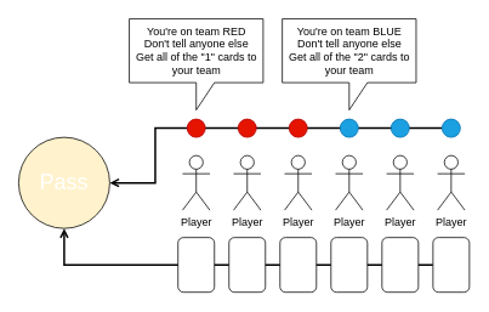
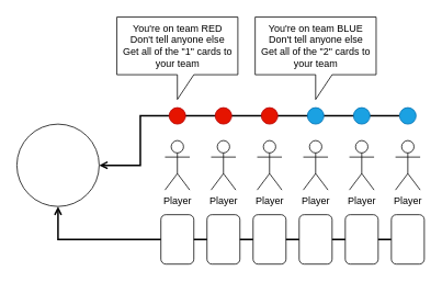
  <mxCell id="0" />
  <mxCell id="1" parent="0" />
  <mxCell id="2" value="Player" style="shape=umlActor;verticalLabelPosition=bottom;verticalAlign=top;html=1;outlineConnect=0;" vertex="1" parent="1"><mxGeometry x="200" y="170" width="30" height="60" as="geometry" /></mxCell>
  <mxCell id="3" value="Player" style="shape=umlActor;verticalLabelPosition=bottom;verticalAlign=top;html=1;outlineConnect=0;" vertex="1" parent="1"><mxGeometry x="256" y="170" width="30" height="60" as="geometry" /></mxCell>
  <mxCell id="4" value="Player" style="shape=umlActor;verticalLabelPosition=bottom;verticalAlign=top;html=1;outlineConnect=0;" vertex="1" parent="1"><mxGeometry x="312" y="170" width="30" height="60" as="geometry" /></mxCell>
  <mxCell id="5" value="Player" style="shape=umlActor;verticalLabelPosition=bottom;verticalAlign=top;html=1;outlineConnect=0;" vertex="1" parent="1"><mxGeometry x="368" y="170" width="30" height="60" as="geometry" /></mxCell>
  <mxCell id="6" value="Player" style="shape=umlActor;verticalLabelPosition=bottom;verticalAlign=top;html=1;outlineConnect=0;" vertex="1" parent="1"><mxGeometry x="424" y="170" width="30" height="60" as="geometry" /></mxCell>
  <mxCell id="7" value="Player" style="shape=umlActor;verticalLabelPosition=bottom;verticalAlign=top;html=1;outlineConnect=0;" vertex="1" parent="1"><mxGeometry x="480" y="170" width="30" height="60" as="geometry" /></mxCell>
  <mxCell id="8" style="edgeStyle=orthogonalEdgeStyle;rounded=0;orthogonalLoop=1;jettySize=auto;html=1;fontSize=24;fontColor=#FFFFFF;endArrow=open;endFill=0;strokeWidth=2;exitX=0;exitY=0.5;exitDx=0;exitDy=0;" edge="1" parent="1" source="14" target="24"><mxGeometry relative="1" as="geometry"><Array as="points"><mxPoint x="170" y="140" /><mxPoint x="170" y="200" /></Array></mxGeometry></mxCell>
  <mxCell id="9" value="" style="ellipse;whiteSpace=wrap;html=1;aspect=fixed;fillColor=#e51400;fontColor=#ffffff;strokeColor=#B20000;" vertex="1" parent="1"><mxGeometry x="205" y="130" width="20" height="20" as="geometry" /></mxCell>
  <mxCell id="10" value="" style="ellipse;whiteSpace=wrap;html=1;aspect=fixed;fillColor=#e51400;fontColor=#ffffff;strokeColor=#B20000;" vertex="1" parent="1"><mxGeometry x="261" y="130" width="20" height="20" as="geometry" /></mxCell>
  <mxCell id="11" value="" style="ellipse;whiteSpace=wrap;html=1;aspect=fixed;fillColor=#e51400;fontColor=#ffffff;strokeColor=#B20000;" vertex="1" parent="1"><mxGeometry x="317" y="130" width="20" height="20" as="geometry" /></mxCell>
  <mxCell id="12" value="" style="ellipse;whiteSpace=wrap;html=1;aspect=fixed;fillColor=#1ba1e2;fontColor=#ffffff;strokeColor=#006EAF;" vertex="1" parent="1"><mxGeometry x="373" y="130" width="20" height="20" as="geometry" /></mxCell>
  <mxCell id="13" value="" style="ellipse;whiteSpace=wrap;html=1;aspect=fixed;fillColor=#1ba1e2;fontColor=#ffffff;strokeColor=#006EAF;" vertex="1" parent="1"><mxGeometry x="429" y="130" width="20" height="20" as="geometry" /></mxCell>
  <mxCell id="14" value="" style="ellipse;whiteSpace=wrap;html=1;aspect=fixed;fillColor=#1ba1e2;fontColor=#ffffff;strokeColor=#006EAF;" vertex="1" parent="1"><mxGeometry x="485" y="130" width="20" height="20" as="geometry" /></mxCell>
  <mxCell id="15" value="&lt;div&gt;You're on team BLUE&lt;/div&gt;&lt;div&gt;Don't tell anyone else&lt;/div&gt;&lt;div&gt;Get all of the &quot;2&quot; cards to your team&lt;br&gt;&lt;/div&gt;" style="shape=callout;whiteSpace=wrap;html=1;perimeter=calloutPerimeter;position2=0.5;" vertex="1" parent="1"><mxGeometry x="309.5" y="20" width="147" height="100" as="geometry" /></mxCell>
  <mxCell id="16" style="edgeStyle=orthogonalEdgeStyle;rounded=0;orthogonalLoop=1;jettySize=auto;html=1;entryX=0.5;entryY=1;entryDx=0;entryDy=0;fontSize=24;fontColor=#FFFFFF;endArrow=open;endFill=0;strokeWidth=2;exitX=0;exitY=0.5;exitDx=0;exitDy=0;" edge="1" parent="1" source="22" target="24"><mxGeometry relative="1" as="geometry" /></mxCell>
  <mxCell id="17" value="1" style="rounded=1;whiteSpace=wrap;html=1;fontSize=24;fontColor=#FFFFFF;" vertex="1" parent="1"><mxGeometry x="195" y="260" width="40" height="60" as="geometry" /></mxCell>
  <mxCell id="18" value="2" style="rounded=1;whiteSpace=wrap;html=1;fontSize=24;fontColor=#FFFFFF;" vertex="1" parent="1"><mxGeometry x="251" y="260" width="40" height="60" as="geometry" /></mxCell>
  <mxCell id="19" value="1" style="rounded=1;whiteSpace=wrap;html=1;fontSize=24;fontColor=#FFFFFF;" vertex="1" parent="1"><mxGeometry x="307" y="260" width="40" height="60" as="geometry" /></mxCell>
  <mxCell id="20" value="2" style="rounded=1;whiteSpace=wrap;html=1;fontSize=24;fontColor=#FFFFFF;" vertex="1" parent="1"><mxGeometry x="363" y="260" width="40" height="60" as="geometry" /></mxCell>
  <mxCell id="21" value="2" style="rounded=1;whiteSpace=wrap;html=1;fontSize=24;fontColor=#FFFFFF;" vertex="1" parent="1"><mxGeometry x="419" y="260" width="40" height="60" as="geometry" /></mxCell>
  <mxCell id="22" value="1" style="rounded=1;whiteSpace=wrap;html=1;fontSize=24;fontColor=#FFFFFF;" vertex="1" parent="1"><mxGeometry x="475" y="260" width="40" height="60" as="geometry" /></mxCell>
  <mxCell id="23" value="&lt;div&gt;You're on team RED&lt;/div&gt;&lt;div&gt;Don't tell anyone else&lt;/div&gt;&lt;div&gt;Get all of the &quot;1&quot; cards to your team&lt;br&gt;&lt;/div&gt;" style="shape=callout;whiteSpace=wrap;html=1;perimeter=calloutPerimeter;position2=0.5;" vertex="1" parent="1"><mxGeometry x="141.5" y="20" width="147" height="100" as="geometry" /></mxCell>
- <mxCell id="24" value="Pass" style="ellipse;whiteSpace=wrap;html=1;aspect=fixed;fontSize=24;fontColor=#FFFFFF;fillColor=#fff2cc;" vertex="1" parent="1"><mxGeometry x="20" y="150" width="100" height="100" as="geometry" /></mxCell>
+ <mxCell id="24" value="Pass" style="ellipse;whiteSpace=wrap;html=1;aspect=fixed;fontSize=24;fontColor=#FFFFFF;" vertex="1" parent="1"><mxGeometry x="20" y="150" width="100" height="100" as="geometry" /></mxCell>
